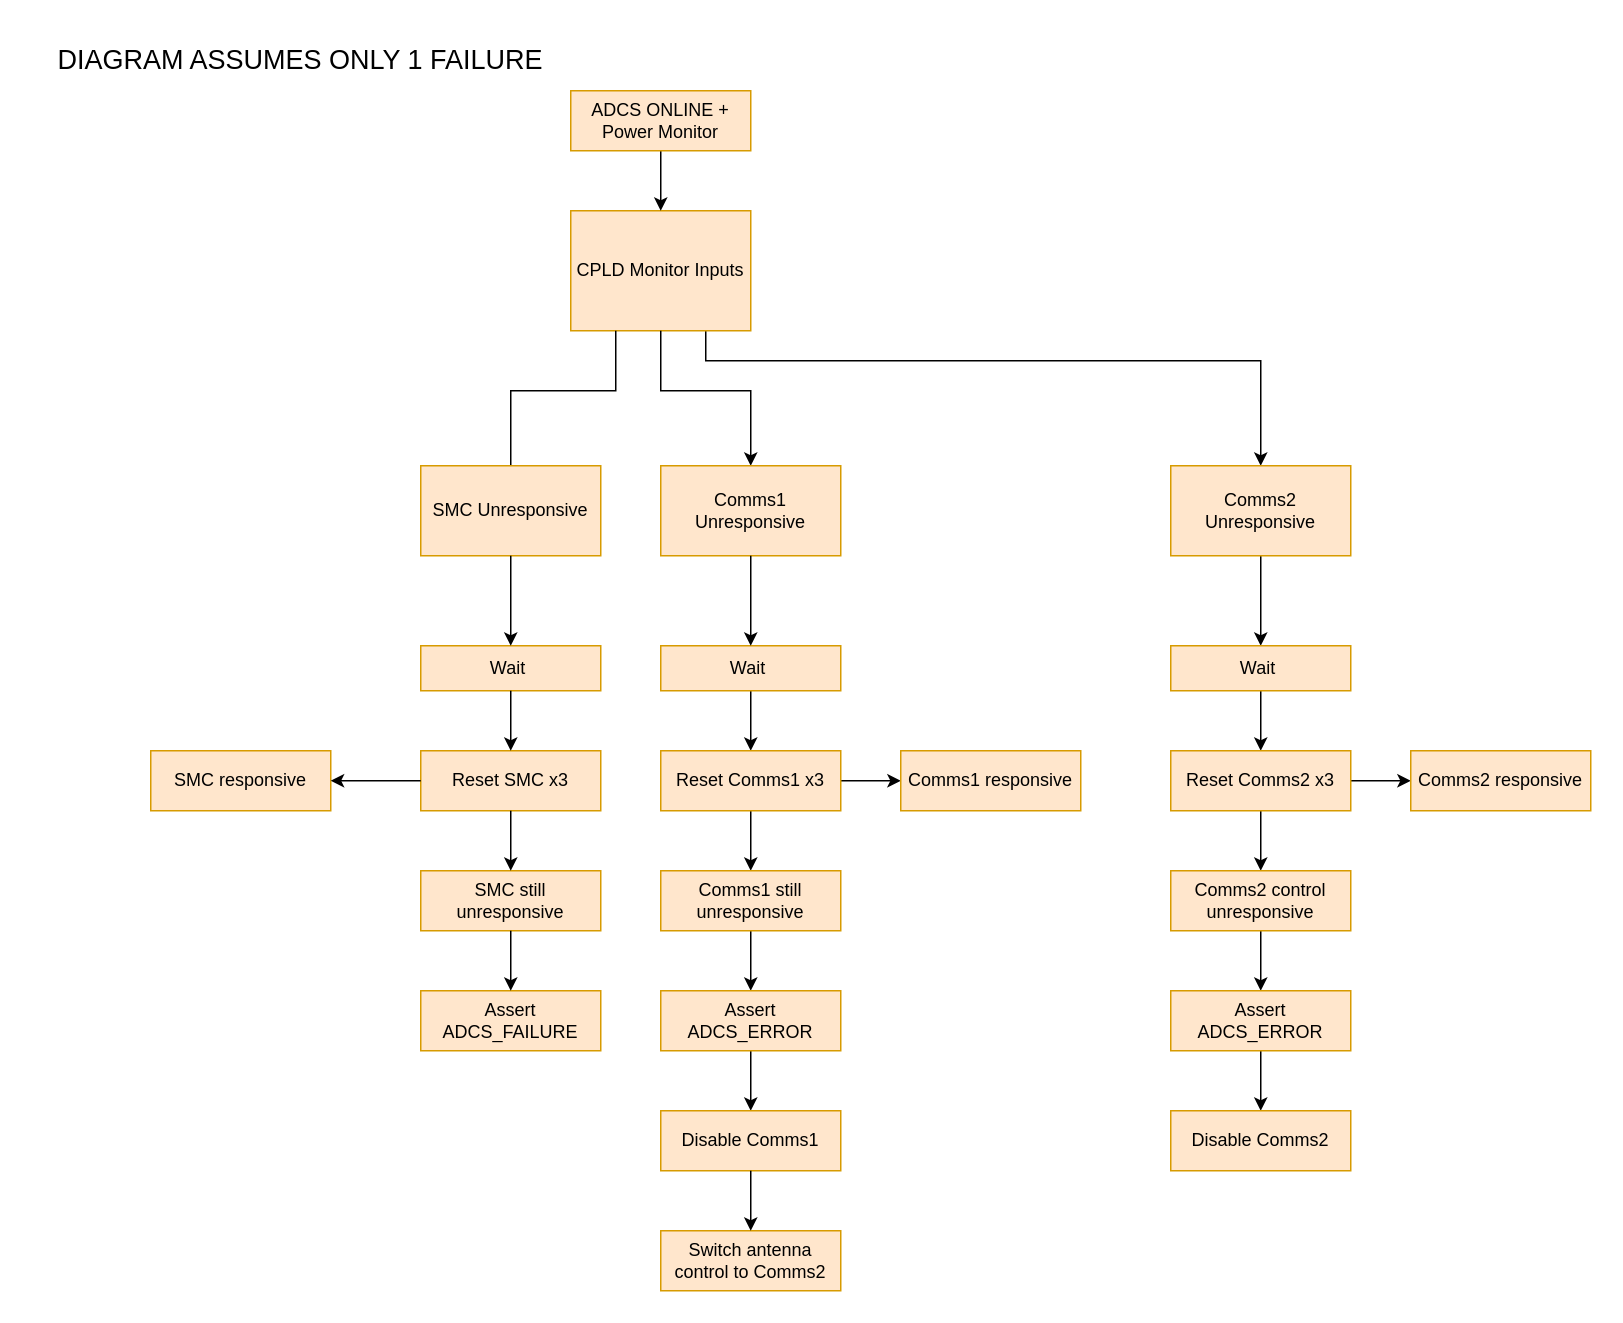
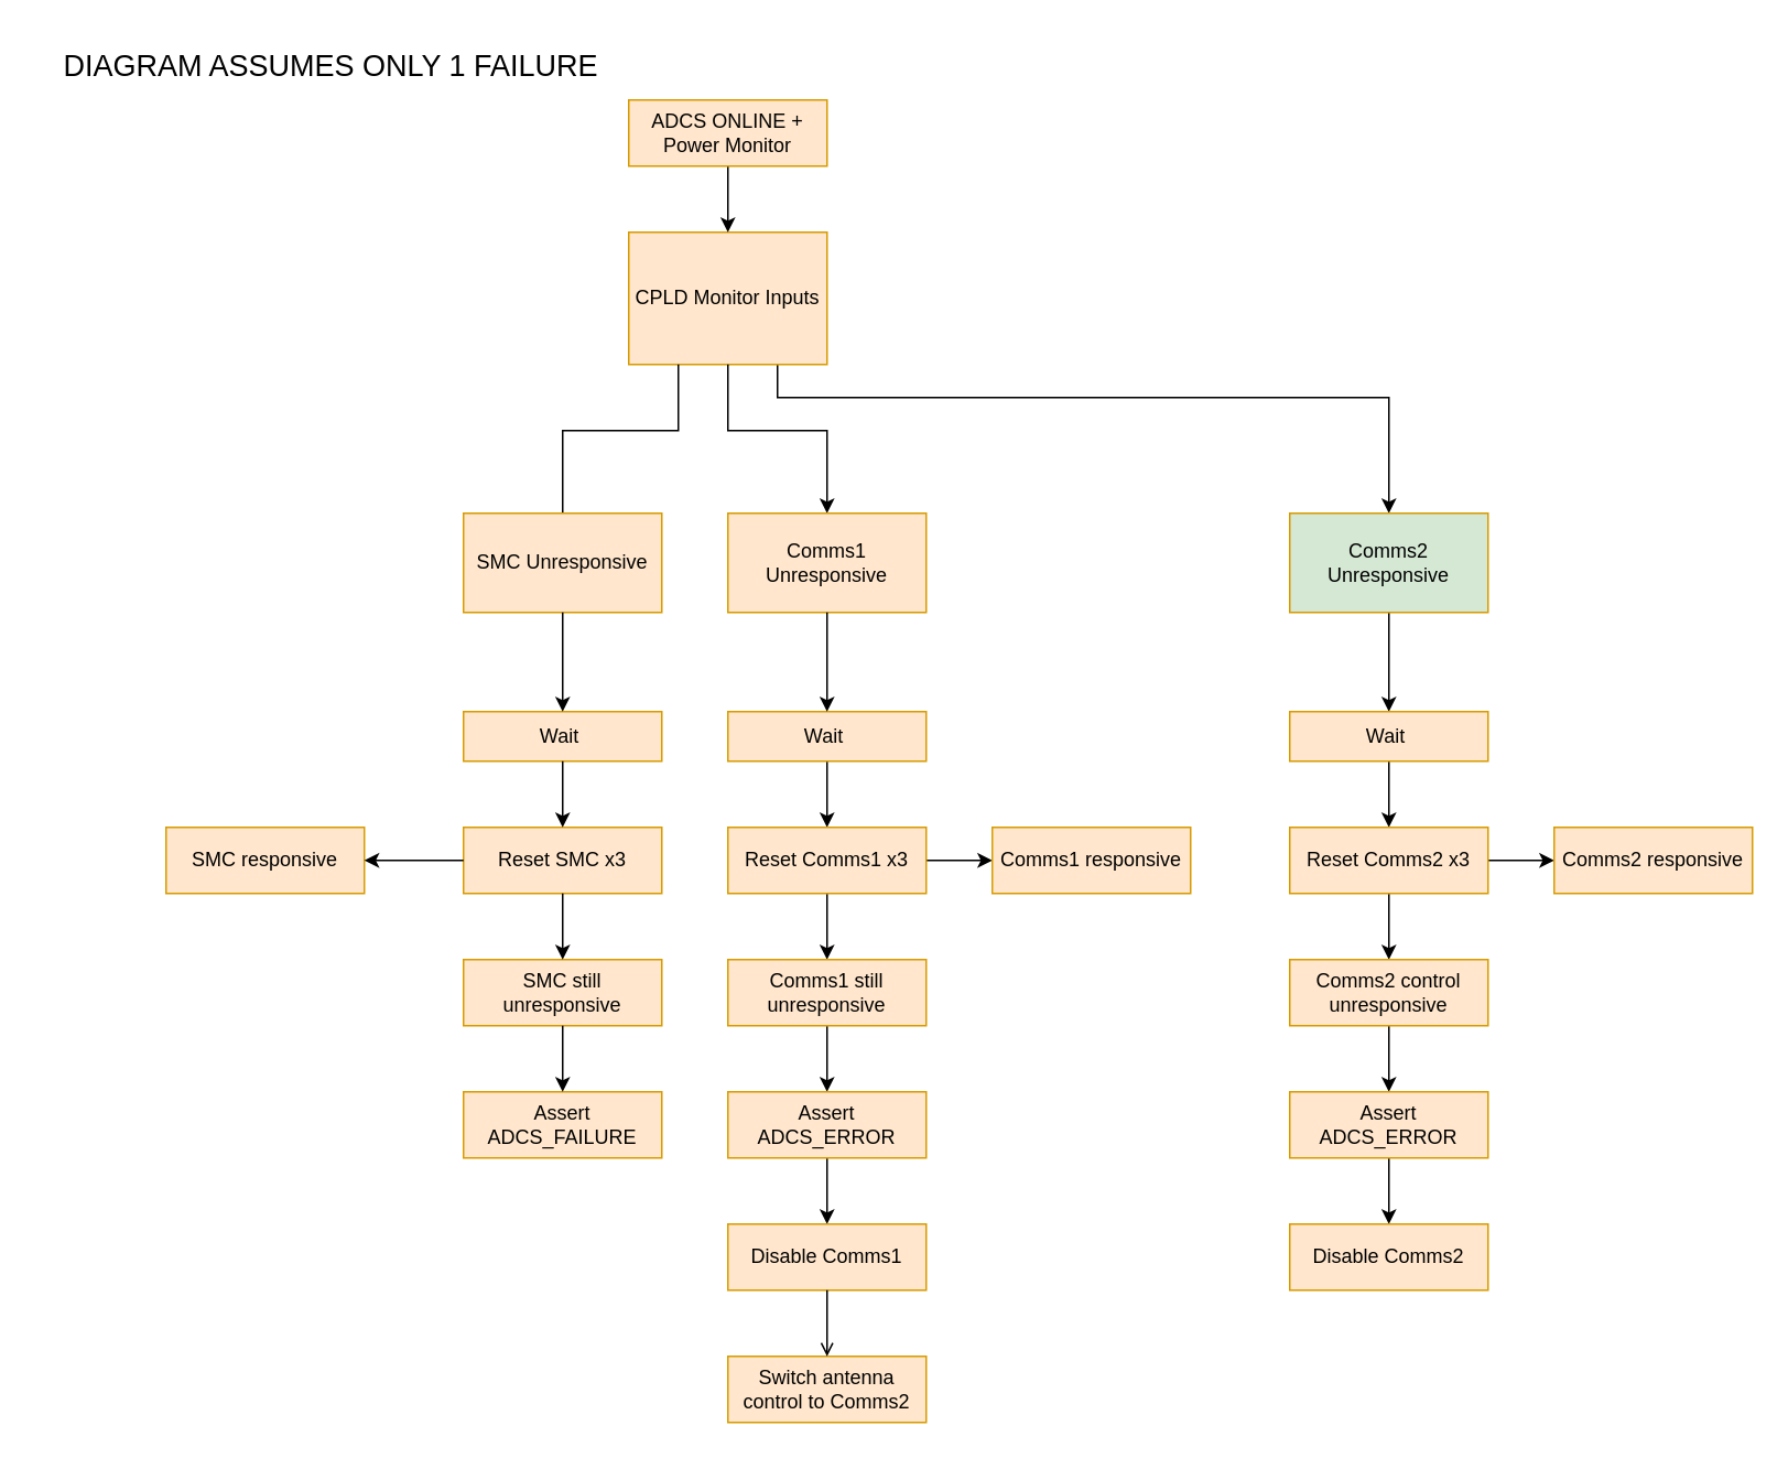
  <mxCell id="0" />
  <mxCell id="1" parent="0" />
  <mxCell id="2" style="edgeStyle=orthogonalEdgeStyle;rounded=0;orthogonalLoop=1;jettySize=auto;html=1;exitX=0.75;exitY=1;exitDx=0;exitDy=0;" edge="1" parent="1" source="3" target="35"><mxGeometry relative="1" as="geometry"><Array as="points"><mxPoint x="470" y="240" /><mxPoint x="840" y="240" /></Array></mxGeometry></mxCell>
  <mxCell id="3" value="CPLD Monitor Inputs" style="rounded=0;whiteSpace=wrap;html=1;fillColor=#ffe6cc;strokeColor=#d79b00;" vertex="1" parent="1"><mxGeometry x="380" y="140" width="120" height="80" as="geometry" /></mxCell>
  <mxCell id="4" value="" style="endArrow=classic;html=1;entryX=0.5;entryY=0;entryDx=0;entryDy=0;" edge="1" parent="1" target="3"><mxGeometry width="50" height="50" relative="1" as="geometry"><mxPoint x="440" y="60" as="sourcePoint" /><mxPoint x="430" y="240" as="targetPoint" /></mxGeometry></mxCell>
  <mxCell id="5" value="" style="endArrow=classic;html=1;exitX=0.25;exitY=1;exitDx=0;exitDy=0;rounded=0;" edge="1" parent="1" source="3"><mxGeometry width="50" height="50" relative="1" as="geometry"><mxPoint x="310" y="310" as="sourcePoint" /><mxPoint x="340" y="340" as="targetPoint" /><Array as="points"><mxPoint x="410" y="260" /><mxPoint x="340" y="260" /></Array></mxGeometry></mxCell>
  <mxCell id="6" value="SMC Unresponsive" style="rounded=0;whiteSpace=wrap;html=1;fillColor=#ffe6cc;strokeColor=#d79b00;" vertex="1" parent="1"><mxGeometry x="280" y="310" width="120" height="60" as="geometry" /></mxCell>
  <mxCell id="7" value="Wait&amp;nbsp;" style="rounded=0;whiteSpace=wrap;html=1;fillColor=#ffe6cc;strokeColor=#d79b00;" vertex="1" parent="1"><mxGeometry x="280" y="430" width="120" height="30" as="geometry" /></mxCell>
  <mxCell id="8" value="" style="endArrow=classic;html=1;entryX=0.5;entryY=0;entryDx=0;entryDy=0;exitX=0.5;exitY=1;exitDx=0;exitDy=0;" edge="1" parent="1" source="6" target="7"><mxGeometry width="50" height="50" relative="1" as="geometry"><mxPoint x="290" y="480" as="sourcePoint" /><mxPoint x="310" y="510" as="targetPoint" /></mxGeometry></mxCell>
  <mxCell id="9" value="Reset SMC x3" style="rounded=0;whiteSpace=wrap;html=1;fillColor=#ffe6cc;strokeColor=#d79b00;" vertex="1" parent="1"><mxGeometry x="280" y="500" width="120" height="40" as="geometry" /></mxCell>
  <mxCell id="10" value="" style="endArrow=classic;html=1;exitX=0.5;exitY=1;exitDx=0;exitDy=0;entryX=0.5;entryY=0;entryDx=0;entryDy=0;" edge="1" parent="1" source="7" target="9"><mxGeometry width="50" height="50" relative="1" as="geometry"><mxPoint x="340" y="540" as="sourcePoint" /><mxPoint x="360" y="610" as="targetPoint" /></mxGeometry></mxCell>
  <mxCell id="11" value="SMC responsive" style="rounded=0;whiteSpace=wrap;html=1;fillColor=#ffe6cc;strokeColor=#d79b00;" vertex="1" parent="1"><mxGeometry x="100" y="500" width="120" height="40" as="geometry" /></mxCell>
  <mxCell id="12" value="" style="endArrow=classic;html=1;entryX=1;entryY=0.5;entryDx=0;entryDy=0;exitX=0;exitY=0.5;exitDx=0;exitDy=0;" edge="1" parent="1" source="9" target="11"><mxGeometry width="50" height="50" relative="1" as="geometry"><mxPoint x="330" y="560" as="sourcePoint" /><mxPoint x="380" y="510" as="targetPoint" /></mxGeometry></mxCell>
  <mxCell id="13" value="SMC still unresponsive" style="rounded=0;whiteSpace=wrap;html=1;fillColor=#ffe6cc;strokeColor=#d79b00;" vertex="1" parent="1"><mxGeometry x="280" y="580" width="120" height="40" as="geometry" /></mxCell>
  <mxCell id="14" value="" style="endArrow=classic;html=1;entryX=0.5;entryY=0;entryDx=0;entryDy=0;exitX=0.5;exitY=1;exitDx=0;exitDy=0;" edge="1" parent="1" source="9" target="13"><mxGeometry width="50" height="50" relative="1" as="geometry"><mxPoint x="260" y="600" as="sourcePoint" /><mxPoint x="310" y="550" as="targetPoint" /></mxGeometry></mxCell>
  <mxCell id="15" value="Assert ADCS_FAILURE" style="rounded=0;whiteSpace=wrap;html=1;fillColor=#ffe6cc;strokeColor=#d79b00;" vertex="1" parent="1"><mxGeometry x="280" y="660" width="120" height="40" as="geometry" /></mxCell>
  <mxCell id="16" value="" style="endArrow=classic;html=1;entryX=0.5;entryY=0;entryDx=0;entryDy=0;exitX=0.5;exitY=1;exitDx=0;exitDy=0;" edge="1" parent="1" source="13" target="15"><mxGeometry width="50" height="50" relative="1" as="geometry"><mxPoint x="340" y="640" as="sourcePoint" /><mxPoint x="370" y="720" as="targetPoint" /></mxGeometry></mxCell>
  <mxCell id="17" value="" style="endArrow=classic;html=1;exitX=0.5;exitY=1;exitDx=0;exitDy=0;entryX=0.5;entryY=0;entryDx=0;entryDy=0;rounded=0;" edge="1" parent="1" source="3" target="18"><mxGeometry width="50" height="50" relative="1" as="geometry"><mxPoint x="400" y="470" as="sourcePoint" /><mxPoint x="440" y="300" as="targetPoint" /><Array as="points"><mxPoint x="440" y="260" /><mxPoint x="500" y="260" /></Array></mxGeometry></mxCell>
  <mxCell id="18" value="Comms1 Unresponsive" style="rounded=0;whiteSpace=wrap;html=1;fillColor=#ffe6cc;strokeColor=#d79b00;" vertex="1" parent="1"><mxGeometry x="440" y="310" width="120" height="60" as="geometry" /></mxCell>
  <mxCell id="19" style="edgeStyle=orthogonalEdgeStyle;rounded=0;orthogonalLoop=1;jettySize=auto;html=1;exitX=0.5;exitY=1;exitDx=0;exitDy=0;entryX=0.5;entryY=0;entryDx=0;entryDy=0;" edge="1" parent="1" source="20" target="24"><mxGeometry relative="1" as="geometry" /></mxCell>
  <mxCell id="20" value="Wait&amp;nbsp;" style="rounded=0;whiteSpace=wrap;html=1;fillColor=#ffe6cc;strokeColor=#d79b00;" vertex="1" parent="1"><mxGeometry x="440" y="430" width="120" height="30" as="geometry" /></mxCell>
  <mxCell id="21" value="" style="endArrow=classic;html=1;entryX=0.5;entryY=0;entryDx=0;entryDy=0;exitX=0.5;exitY=1;exitDx=0;exitDy=0;" edge="1" parent="1" source="18" target="20"><mxGeometry width="50" height="50" relative="1" as="geometry"><mxPoint x="500" y="390" as="sourcePoint" /><mxPoint x="490" y="420" as="targetPoint" /></mxGeometry></mxCell>
  <mxCell id="22" style="edgeStyle=orthogonalEdgeStyle;rounded=0;orthogonalLoop=1;jettySize=auto;html=1;exitX=0.5;exitY=1;exitDx=0;exitDy=0;" edge="1" parent="1" source="24" target="27"><mxGeometry relative="1" as="geometry" /></mxCell>
  <mxCell id="23" style="edgeStyle=orthogonalEdgeStyle;rounded=0;orthogonalLoop=1;jettySize=auto;html=1;exitX=1;exitY=0.5;exitDx=0;exitDy=0;entryX=0;entryY=0.5;entryDx=0;entryDy=0;" edge="1" parent="1" source="24" target="25"><mxGeometry relative="1" as="geometry" /></mxCell>
  <mxCell id="24" value="Reset Comms1 x3" style="rounded=0;whiteSpace=wrap;html=1;fillColor=#ffe6cc;strokeColor=#d79b00;" vertex="1" parent="1"><mxGeometry x="440" y="500" width="120" height="40" as="geometry" /></mxCell>
  <mxCell id="25" value="Comms1 responsive" style="rounded=0;whiteSpace=wrap;html=1;fillColor=#ffe6cc;strokeColor=#d79b00;" vertex="1" parent="1"><mxGeometry x="600" y="500" width="120" height="40" as="geometry" /></mxCell>
  <mxCell id="26" style="edgeStyle=orthogonalEdgeStyle;rounded=0;orthogonalLoop=1;jettySize=auto;html=1;entryX=0.5;entryY=0;entryDx=0;entryDy=0;" edge="1" parent="1" source="27" target="29"><mxGeometry relative="1" as="geometry" /></mxCell>
  <mxCell id="27" value="Comms1 still unresponsive" style="rounded=0;whiteSpace=wrap;html=1;fillColor=#ffe6cc;strokeColor=#d79b00;" vertex="1" parent="1"><mxGeometry x="440" y="580" width="120" height="40" as="geometry" /></mxCell>
  <mxCell id="28" style="edgeStyle=orthogonalEdgeStyle;rounded=0;orthogonalLoop=1;jettySize=auto;html=1;exitX=0.5;exitY=1;exitDx=0;exitDy=0;entryX=0.5;entryY=0;entryDx=0;entryDy=0;" edge="1" parent="1" source="29" target="30"><mxGeometry relative="1" as="geometry" /></mxCell>
  <mxCell id="29" value="Assert ADCS_ERROR" style="rounded=0;whiteSpace=wrap;html=1;fillColor=#ffe6cc;strokeColor=#d79b00;" vertex="1" parent="1"><mxGeometry x="440" y="660" width="120" height="40" as="geometry" /></mxCell>
  <mxCell id="30" value="Disable Comms1" style="rounded=0;whiteSpace=wrap;html=1;fillColor=#ffe6cc;strokeColor=#d79b00;" vertex="1" parent="1"><mxGeometry x="440" y="740" width="120" height="40" as="geometry" /></mxCell>
  <mxCell id="31" value="Switch antenna control to Comms2" style="rounded=0;whiteSpace=wrap;html=1;fillColor=#ffe6cc;strokeColor=#d79b00;" vertex="1" parent="1"><mxGeometry x="440" y="820" width="120" height="40" as="geometry" /></mxCell>
- <mxCell id="32" value="" style="endArrow=classic;html=1;entryX=0.5;entryY=0;entryDx=0;entryDy=0;exitX=0.5;exitY=1;exitDx=0;exitDy=0;" edge="1" parent="1" source="30" target="31"><mxGeometry width="50" height="50" relative="1" as="geometry"><mxPoint x="530" y="800" as="sourcePoint" /><mxPoint x="530" y="690" as="targetPoint" /></mxGeometry></mxCell>
+ <mxCell id="32" value="" style="endArrow=open;html=1;entryX=0.5;entryY=0;entryDx=0;entryDy=0;exitX=0.5;exitY=1;exitDx=0;exitDy=0;" edge="1" parent="1" source="30" target="31"><mxGeometry width="50" height="50" relative="1" as="geometry"><mxPoint x="530" y="800" as="sourcePoint" /><mxPoint x="530" y="690" as="targetPoint" /></mxGeometry></mxCell>
  <mxCell id="33" value="ADCS ONLINE + Power Monitor" style="rounded=0;whiteSpace=wrap;html=1;fillColor=#ffe6cc;strokeColor=#d79b00;" vertex="1" parent="1"><mxGeometry x="380" y="60" width="120" height="40" as="geometry" /></mxCell>
  <mxCell id="34" style="edgeStyle=orthogonalEdgeStyle;rounded=0;orthogonalLoop=1;jettySize=auto;html=1;entryX=0.5;entryY=0;entryDx=0;entryDy=0;" edge="1" parent="1" source="35" target="37"><mxGeometry relative="1" as="geometry" /></mxCell>
- <mxCell id="35" value="Comms2 Unresponsive" style="rounded=0;whiteSpace=wrap;html=1;fillColor=#ffe6cc;strokeColor=#d79b00;" vertex="1" parent="1"><mxGeometry x="780" y="310" width="120" height="60" as="geometry" /></mxCell>
+ <mxCell id="35" value="Comms2 Unresponsive" style="rounded=0;whiteSpace=wrap;html=1;fillColor=#d5e8d4;strokeColor=#d79b00;" vertex="1" parent="1"><mxGeometry x="780" y="310" width="120" height="60" as="geometry" /></mxCell>
  <mxCell id="36" style="edgeStyle=orthogonalEdgeStyle;rounded=0;orthogonalLoop=1;jettySize=auto;html=1;entryX=0.5;entryY=0;entryDx=0;entryDy=0;" edge="1" parent="1" source="37" target="40"><mxGeometry relative="1" as="geometry" /></mxCell>
  <mxCell id="37" value="Wait&amp;nbsp;" style="rounded=0;whiteSpace=wrap;html=1;fillColor=#ffe6cc;strokeColor=#d79b00;" vertex="1" parent="1"><mxGeometry x="780" y="430" width="120" height="30" as="geometry" /></mxCell>
  <mxCell id="38" style="edgeStyle=orthogonalEdgeStyle;rounded=0;orthogonalLoop=1;jettySize=auto;html=1;entryX=0;entryY=0.5;entryDx=0;entryDy=0;" edge="1" parent="1" source="40" target="41"><mxGeometry relative="1" as="geometry" /></mxCell>
  <mxCell id="39" style="edgeStyle=orthogonalEdgeStyle;rounded=0;orthogonalLoop=1;jettySize=auto;html=1;" edge="1" parent="1" source="40" target="43"><mxGeometry relative="1" as="geometry" /></mxCell>
  <mxCell id="40" value="Reset Comms2 x3" style="rounded=0;whiteSpace=wrap;html=1;fillColor=#ffe6cc;strokeColor=#d79b00;" vertex="1" parent="1"><mxGeometry x="780" y="500" width="120" height="40" as="geometry" /></mxCell>
  <mxCell id="41" value="Comms2 responsive" style="rounded=0;whiteSpace=wrap;html=1;fillColor=#ffe6cc;strokeColor=#d79b00;" vertex="1" parent="1"><mxGeometry x="940" y="500" width="120" height="40" as="geometry" /></mxCell>
  <mxCell id="42" style="edgeStyle=orthogonalEdgeStyle;rounded=0;orthogonalLoop=1;jettySize=auto;html=1;entryX=0.5;entryY=0;entryDx=0;entryDy=0;" edge="1" parent="1" source="43" target="45"><mxGeometry relative="1" as="geometry" /></mxCell>
  <mxCell id="43" value="Comms2 control unresponsive" style="rounded=0;whiteSpace=wrap;html=1;fillColor=#ffe6cc;strokeColor=#d79b00;" vertex="1" parent="1"><mxGeometry x="780" y="580" width="120" height="40" as="geometry" /></mxCell>
  <mxCell id="44" style="edgeStyle=orthogonalEdgeStyle;rounded=0;orthogonalLoop=1;jettySize=auto;html=1;" edge="1" parent="1" source="45" target="46"><mxGeometry relative="1" as="geometry" /></mxCell>
  <mxCell id="45" value="Assert ADCS_ERROR" style="rounded=0;whiteSpace=wrap;html=1;fillColor=#ffe6cc;strokeColor=#d79b00;" vertex="1" parent="1"><mxGeometry x="780" y="660" width="120" height="40" as="geometry" /></mxCell>
  <mxCell id="46" value="Disable Comms2" style="rounded=0;whiteSpace=wrap;html=1;fillColor=#ffe6cc;strokeColor=#d79b00;" vertex="1" parent="1"><mxGeometry x="780" y="740" width="120" height="40" as="geometry" /></mxCell>
  <mxCell id="47" value="DIAGRAM ASSUMES ONLY 1 FAILURE" style="text;html=1;strokeColor=none;fillColor=none;align=center;verticalAlign=middle;whiteSpace=wrap;rounded=0;fontSize=18;" vertex="1" parent="1"><mxGeometry y="20" width="360" height="40" as="geometry" x="20" /></mxCell>
